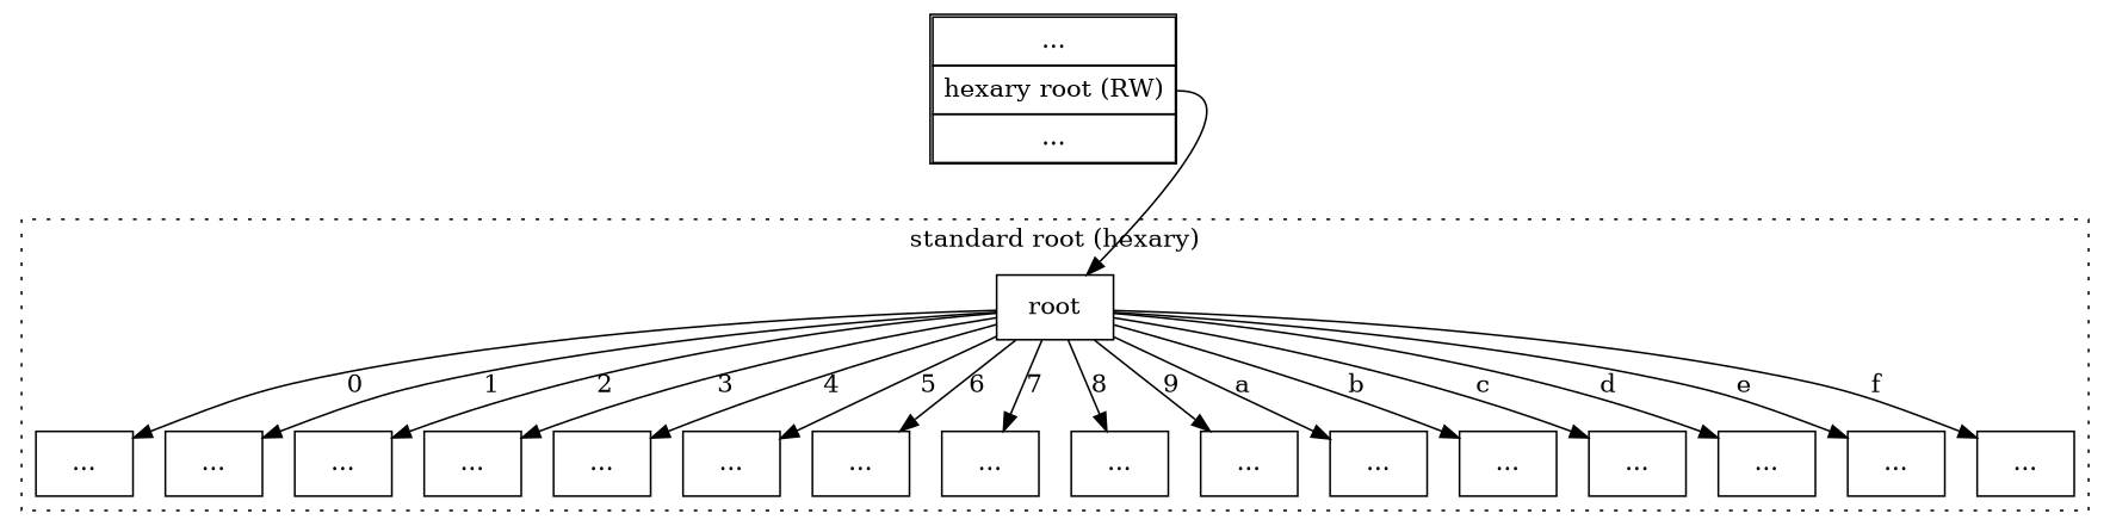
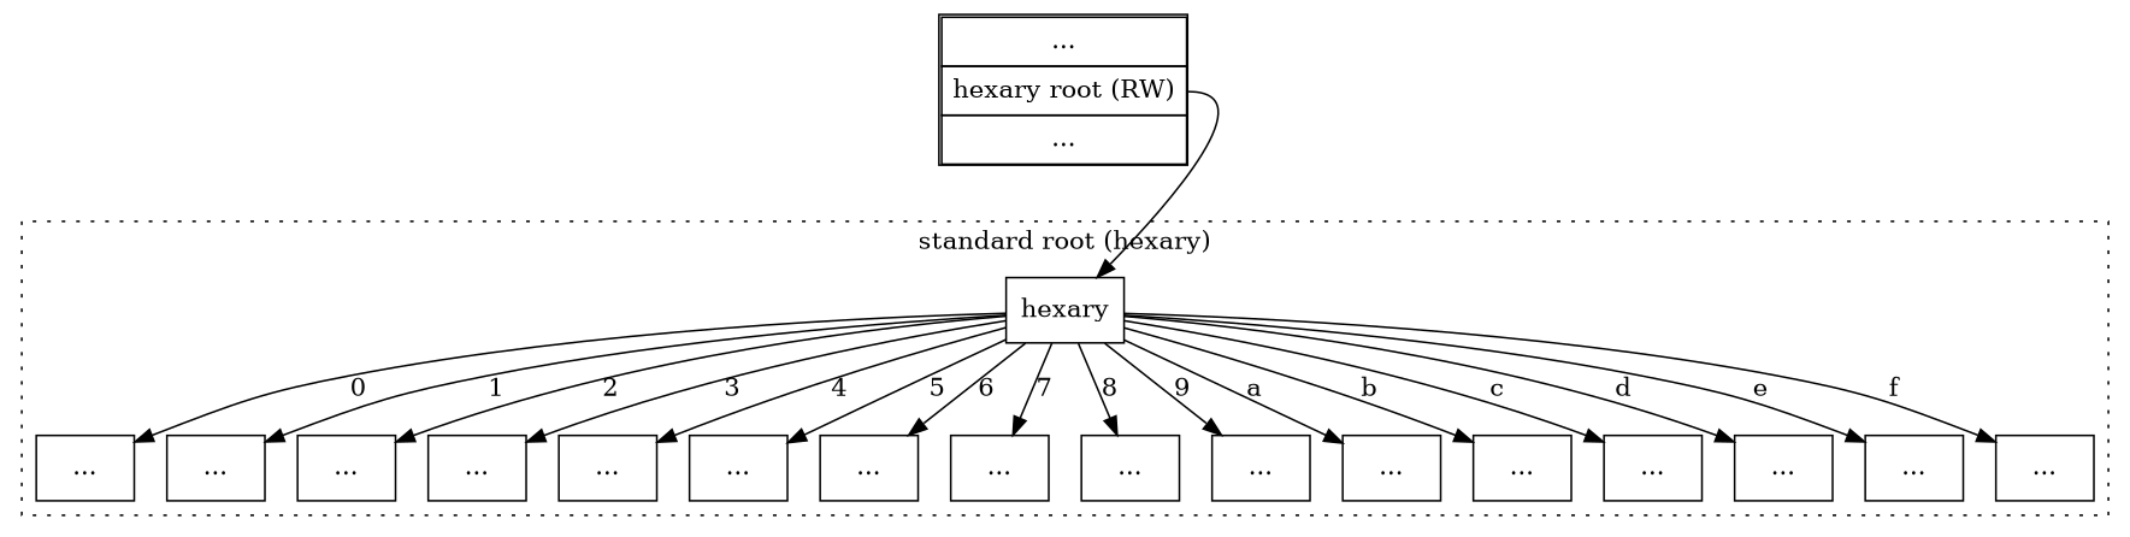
  digraph {
    node [shape=rect]
-   root
+   root [label=hexary]
    n2 [label="..."]
    n3 [label="..."]
    n4 [label="..."]
    n5 [label="..."]
    n6 [label="..."]
    n7 [label="..."]
    n8 [label="..."]
    n9 [label="..."]
    n10 [label="..."]
    n11 [label="..."]
    n12 [label="..."]
    n13 [label="..."]
    n14 [label="..."]
    n15 [label="..."]
    n16 [label="..."]
    n17 [label="..."]
    n18 [label=<<table cellspacing="0" cellpadding="5"><tr><td>...</td></tr><tr><td port="hexroot">hexary root (RW)</td></tr><tr><td>...</td></tr></table>> shape=none]
    subgraph cluster_1 {
      label="standard root (hexary)"
      style=dotted
      root
      n2
      n3
      n4
      n5
      n6
      n7
      n8
      n9
      n10
      n11
      n12
      n13
      n14
      n15
      n16
      n17
    }
    root -> n2 [label=0]
    root -> n3 [label=1]
    root -> n4 [label=2]
    root -> n5 [label=3]
    root -> n6 [label=4]
    root -> n7 [label=5]
    root -> n8 [label=6]
    root -> n9 [label=7]
    root -> n10 [label=8]
    root -> n11 [label=9]
    root -> n12 [label=a]
    root -> n13 [label=b]
    root -> n14 [label=c]
    root -> n15 [label=d]
    root -> n16 [label=e]
    root -> n17 [label=f]
    n18 -> root [tailport=hexroot]
  }
